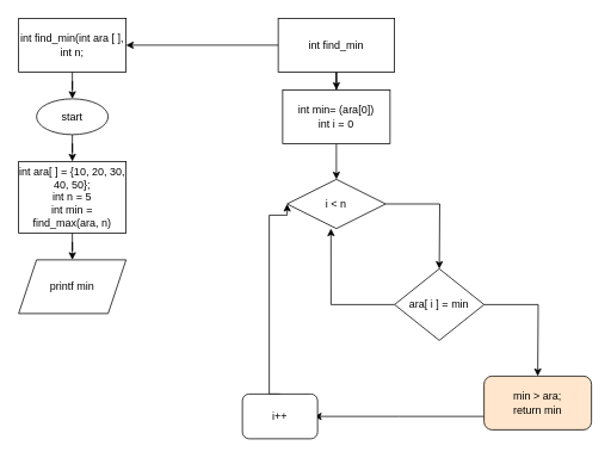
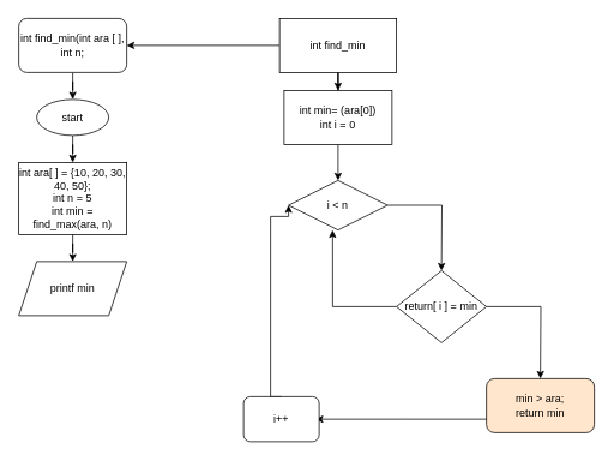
  <mxCell id="0" />
  <mxCell id="1" parent="0" />
  <mxCell id="2" value="" style="edgeStyle=orthogonalEdgeStyle;rounded=0;orthogonalLoop=1;jettySize=auto;html=1;" edge="1" parent="1" source="3" target="5"><mxGeometry relative="1" as="geometry" /></mxCell>
- <mxCell id="3" value="int find_min(int ara [ ], int n;" style="rounded=0;whiteSpace=wrap;html=1;" vertex="1" parent="1"><mxGeometry x="20" y="20" width="120" height="60" as="geometry" /></mxCell>
+ <mxCell id="3" value="int find_min(int ara [ ], int n;" style="whiteSpace=wrap;html=1;rounded=1;" vertex="1" parent="1"><mxGeometry x="20" y="20" width="120" height="60" as="geometry" /></mxCell>
  <mxCell id="4" value="" style="edgeStyle=orthogonalEdgeStyle;rounded=0;orthogonalLoop=1;jettySize=auto;html=1;" edge="1" parent="1" source="5" target="7"><mxGeometry relative="1" as="geometry" /></mxCell>
  <mxCell id="5" value="start" style="ellipse;whiteSpace=wrap;html=1;rounded=0;" vertex="1" parent="1"><mxGeometry x="40" y="110" width="80" height="40" as="geometry" /></mxCell>
  <mxCell id="6" value="" style="edgeStyle=orthogonalEdgeStyle;rounded=0;orthogonalLoop=1;jettySize=auto;html=1;" edge="1" parent="1" source="7" target="8"><mxGeometry relative="1" as="geometry" /></mxCell>
  <mxCell id="7" value="int ara[ ] = {10, 20, 30, 40, 50};&lt;br&gt;int n = 5&lt;br&gt;int min = find_max(ara, n)" style="whiteSpace=wrap;html=1;rounded=0;" vertex="1" parent="1"><mxGeometry x="20" y="180" width="120" height="80" as="geometry" /></mxCell>
  <mxCell id="8" value="printf min" style="shape=parallelogram;perimeter=parallelogramPerimeter;whiteSpace=wrap;html=1;fixedSize=1;rounded=0;" vertex="1" parent="1"><mxGeometry x="20" y="290" width="120" height="60" as="geometry" /></mxCell>
  <mxCell id="9" style="edgeStyle=orthogonalEdgeStyle;rounded=0;orthogonalLoop=1;jettySize=auto;html=1;exitX=0;exitY=0.5;exitDx=0;exitDy=0;" edge="1" parent="1" source="11" target="3"><mxGeometry relative="1" as="geometry" /></mxCell>
  <mxCell id="10" value="" style="edgeStyle=orthogonalEdgeStyle;rounded=0;orthogonalLoop=1;jettySize=auto;html=1;" edge="1" parent="1" source="11" target="13"><mxGeometry relative="1" as="geometry" /></mxCell>
  <mxCell id="11" value="int find_min" style="rounded=0;whiteSpace=wrap;html=1;" vertex="1" parent="1"><mxGeometry x="310" y="20" width="130" height="60" as="geometry" /></mxCell>
  <mxCell id="12" value="" style="edgeStyle=orthogonalEdgeStyle;rounded=0;orthogonalLoop=1;jettySize=auto;html=1;" edge="1" parent="1" source="13" target="15"><mxGeometry relative="1" as="geometry" /></mxCell>
  <mxCell id="13" value="int min= (ara[0])&lt;br&gt;int i = 0" style="whiteSpace=wrap;html=1;rounded=0;" vertex="1" parent="1"><mxGeometry x="315" y="100" width="120" height="60" as="geometry" /></mxCell>
  <mxCell id="14" style="edgeStyle=orthogonalEdgeStyle;rounded=0;orthogonalLoop=1;jettySize=auto;html=1;exitX=1;exitY=0.5;exitDx=0;exitDy=0;" edge="1" parent="1" source="15"><mxGeometry relative="1" as="geometry"><mxPoint x="490" y="300" as="targetPoint" /></mxGeometry></mxCell>
  <mxCell id="15" value="i &amp;lt; n" style="rhombus;whiteSpace=wrap;html=1;rounded=0;" vertex="1" parent="1"><mxGeometry x="320" y="200" width="110" height="55" as="geometry" /></mxCell>
  <mxCell id="16" style="edgeStyle=orthogonalEdgeStyle;rounded=0;orthogonalLoop=1;jettySize=auto;html=1;exitX=0;exitY=0.5;exitDx=0;exitDy=0;entryX=0.445;entryY=1;entryDx=0;entryDy=0;entryPerimeter=0;" edge="1" parent="1" source="18" target="15"><mxGeometry relative="1" as="geometry" /></mxCell>
  <mxCell id="17" style="edgeStyle=orthogonalEdgeStyle;rounded=0;orthogonalLoop=1;jettySize=auto;html=1;exitX=1;exitY=0.5;exitDx=0;exitDy=0;" edge="1" parent="1" source="18"><mxGeometry relative="1" as="geometry"><mxPoint x="600" y="420" as="targetPoint" /></mxGeometry></mxCell>
- <mxCell id="18" value="ara[ i ] = min" style="rhombus;whiteSpace=wrap;html=1;" vertex="1" parent="1"><mxGeometry x="440" y="300" width="100" height="80" as="geometry" /></mxCell>
+ <mxCell id="18" value="return[ i ] = min" style="rhombus;whiteSpace=wrap;html=1;" vertex="1" parent="1"><mxGeometry x="440" y="300" width="100" height="80" as="geometry" /></mxCell>
  <mxCell id="19" style="edgeStyle=orthogonalEdgeStyle;rounded=0;orthogonalLoop=1;jettySize=auto;html=1;exitX=0;exitY=0.75;exitDx=0;exitDy=0;" edge="1" parent="1" source="20"><mxGeometry relative="1" as="geometry"><mxPoint x="350" y="465" as="targetPoint" /></mxGeometry></mxCell>
  <mxCell id="20" value="min &amp;gt; ara;&lt;br&gt;return min" style="rounded=1;whiteSpace=wrap;html=1;fillColor=#ffe6cc;" vertex="1" parent="1"><mxGeometry x="540" y="420" width="120" height="60" as="geometry" /></mxCell>
  <mxCell id="21" style="edgeStyle=orthogonalEdgeStyle;rounded=0;orthogonalLoop=1;jettySize=auto;html=1;exitX=0.5;exitY=0;exitDx=0;exitDy=0;entryX=0;entryY=0.5;entryDx=0;entryDy=0;" edge="1" parent="1" source="22" target="15"><mxGeometry relative="1" as="geometry"><Array as="points"><mxPoint x="300" y="440" /><mxPoint x="300" y="240" /></Array></mxGeometry></mxCell>
  <mxCell id="22" value="i++" style="rounded=1;whiteSpace=wrap;html=1;" vertex="1" parent="1"><mxGeometry x="270" y="440" width="84" height="50" as="geometry" /></mxCell>
